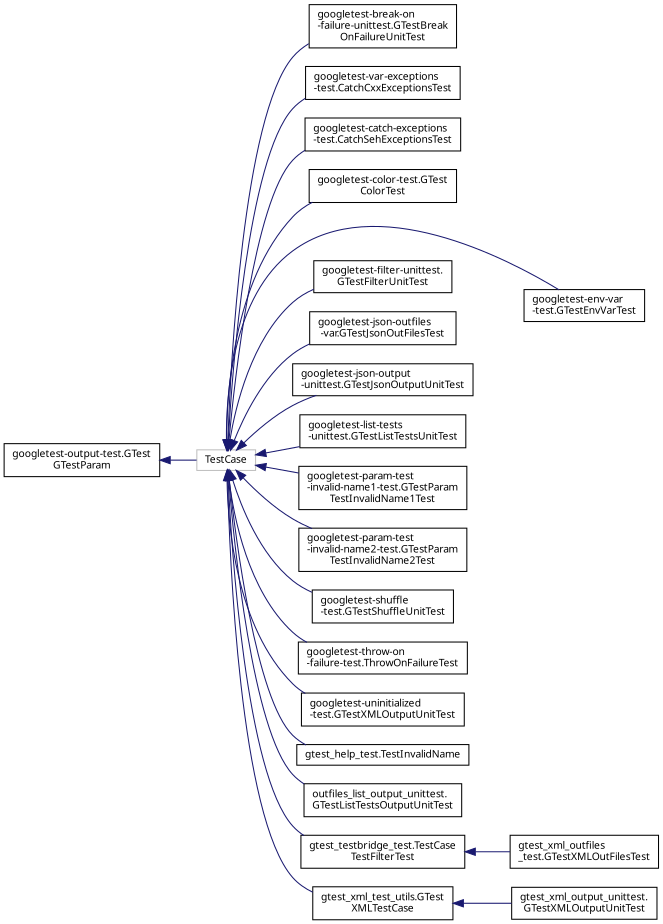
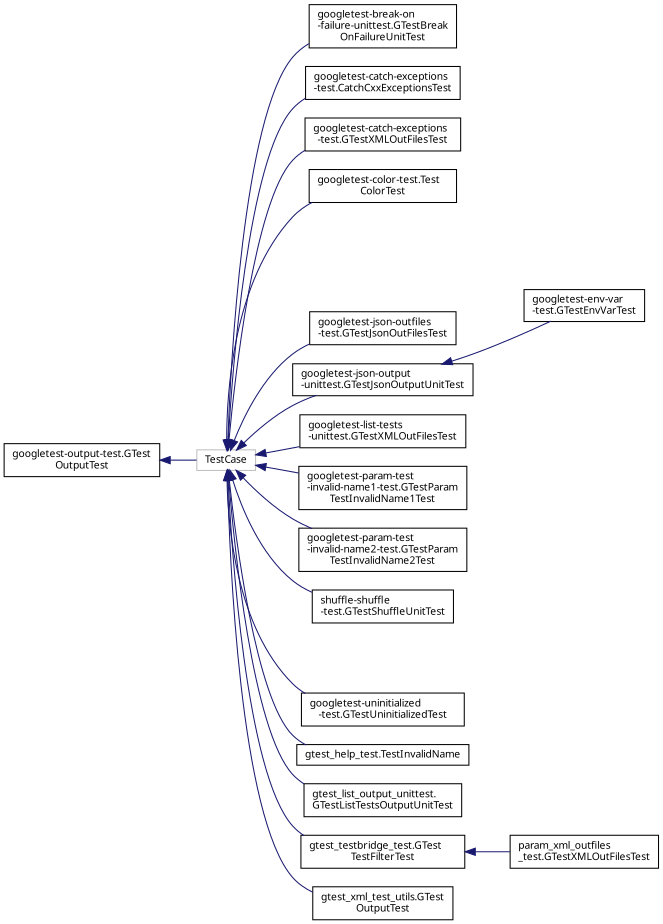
  digraph {
    fontname="Noto Sans"
    rankdir=LR
    node [color=black fillcolor=white fontname="Noto Sans" fontsize=10 shape=record style=filled]
    edge [color=midnightblue dir=back fontname="Noto Sans" fontsize=10 labelfontname=Helvetica labelfontsize=10 style=solid]
    n1 [color=grey75 height=0.2 label=TestCase width=0.4]
    n2 [height=0.2 label="googletest-break-on\l-failure-unittest.GTestBreak\lOnFailureUnitTest" width=0.4]
-   n3 [height=0.2 label="googletest-var-exceptions\l-test.CatchCxxExceptionsTest" width=0.4]
-   n4 [height=0.2 label="googletest-catch-exceptions\l-test.CatchSehExceptionsTest" width=0.4]
-   n5 [height=0.2 label="googletest-color-test.GTest\lColorTest" width=0.4]
+   n3 [height=0.2 label="googletest-catch-exceptions\l-test.CatchCxxExceptionsTest" width=0.4]
+   n4 [height=0.2 label="googletest-catch-exceptions\l-test.GTestXMLOutFilesTest" width=0.4]
+   n5 [height=0.2 label="googletest-color-test.Test\lColorTest" width=0.4]
    n6 [height=0.2 label="googletest-env-var\l-test.GTestEnvVarTest" width=0.4]
-   n7 [height=0.2 label="googletest-filter-unittest.\lGTestFilterUnitTest" width=0.4]
-   n8 [height=0.2 label="googletest-json-outfiles\l-var.GTestJsonOutFilesTest" width=0.4]
+   n8 [height=0.2 label="googletest-json-outfiles\l-test.GTestJsonOutFilesTest" width=0.4]
    n9 [height=0.2 label="googletest-json-output\l-unittest.GTestJsonOutputUnitTest" width=0.4]
-   n10 [height=0.2 label="googletest-list-tests\l-unittest.GTestListTestsUnitTest" width=0.4]
+   n10 [height=0.2 label="googletest-list-tests\l-unittest.GTestXMLOutFilesTest" width=0.4]
    n11 [height=0.2 label="googletest-param-test\l-invalid-name1-test.GTestParam\lTestInvalidName1Test" width=0.4]
    n12 [height=0.2 label="googletest-param-test\l-invalid-name2-test.GTestParam\lTestInvalidName2Test" width=0.4]
-   n13 [height=0.2 label="googletest-shuffle\l-test.GTestShuffleUnitTest" width=0.4]
-   n14 [height=0.2 label="googletest-throw-on\l-failure-test.ThrowOnFailureTest" width=0.4]
-   n15 [height=0.2 label="googletest-uninitialized\l-test.GTestXMLOutputUnitTest" width=0.4]
+   n13 [height=0.2 label="shuffle-shuffle\l-test.GTestShuffleUnitTest" width=0.4]
+   n15 [height=0.2 label="googletest-uninitialized\l-test.GTestUninitializedTest" width=0.4]
    n16 [height=0.2 label="gtest_help_test.TestInvalidName" width=0.4]
-   n17 [height=0.2 label="outfiles_list_output_unittest.\lGTestListTestsOutputUnitTest" width=0.4]
-   n18 [height=0.2 label="gtest_testbridge_test.TestCase\lTestFilterTest" width=0.4]
-   n19 [height=0.2 label="gtest_xml_test_utils.GTest\lXMLTestCase" width=0.4]
-   n20 [height=0.2 label="googletest-output-test.GTest\lGTestParam" width=0.4]
-   n21 [height=0.2 label="gtest_xml_outfiles\l_test.GTestXMLOutFilesTest" width=0.4]
-   n22 [height=0.2 label="gtest_xml_output_unittest.\lGTestXMLOutputUnitTest" width=0.4]
+   n17 [height=0.2 label="gtest_list_output_unittest.\lGTestListTestsOutputUnitTest" width=0.4]
+   n18 [height=0.2 label="gtest_testbridge_test.GTest\lTestFilterTest" width=0.4]
+   n19 [height=0.2 label="gtest_xml_test_utils.GTest\lOutputTest" width=0.4]
+   n20 [height=0.2 label="googletest-output-test.GTest\lOutputTest" width=0.4]
+   n21 [height=0.2 label="param_xml_outfiles\l_test.GTestXMLOutFilesTest" width=0.4]
    n1 -> n2
    n1 -> n3
    n1 -> n4
    n1 -> n5
-   n1 -> n6
-   n1 -> n7
+   n9 -> n6
    n1 -> n8
    n1 -> n9
    n1 -> n10
    n1 -> n11
    n1 -> n12
    n1 -> n13
-   n1 -> n14
    n1 -> n15
    n1 -> n16
    n1 -> n17
    n1 -> n18
    n1 -> n19
    n18 -> n21
-   n19 -> n22
    n20 -> n1
  }
